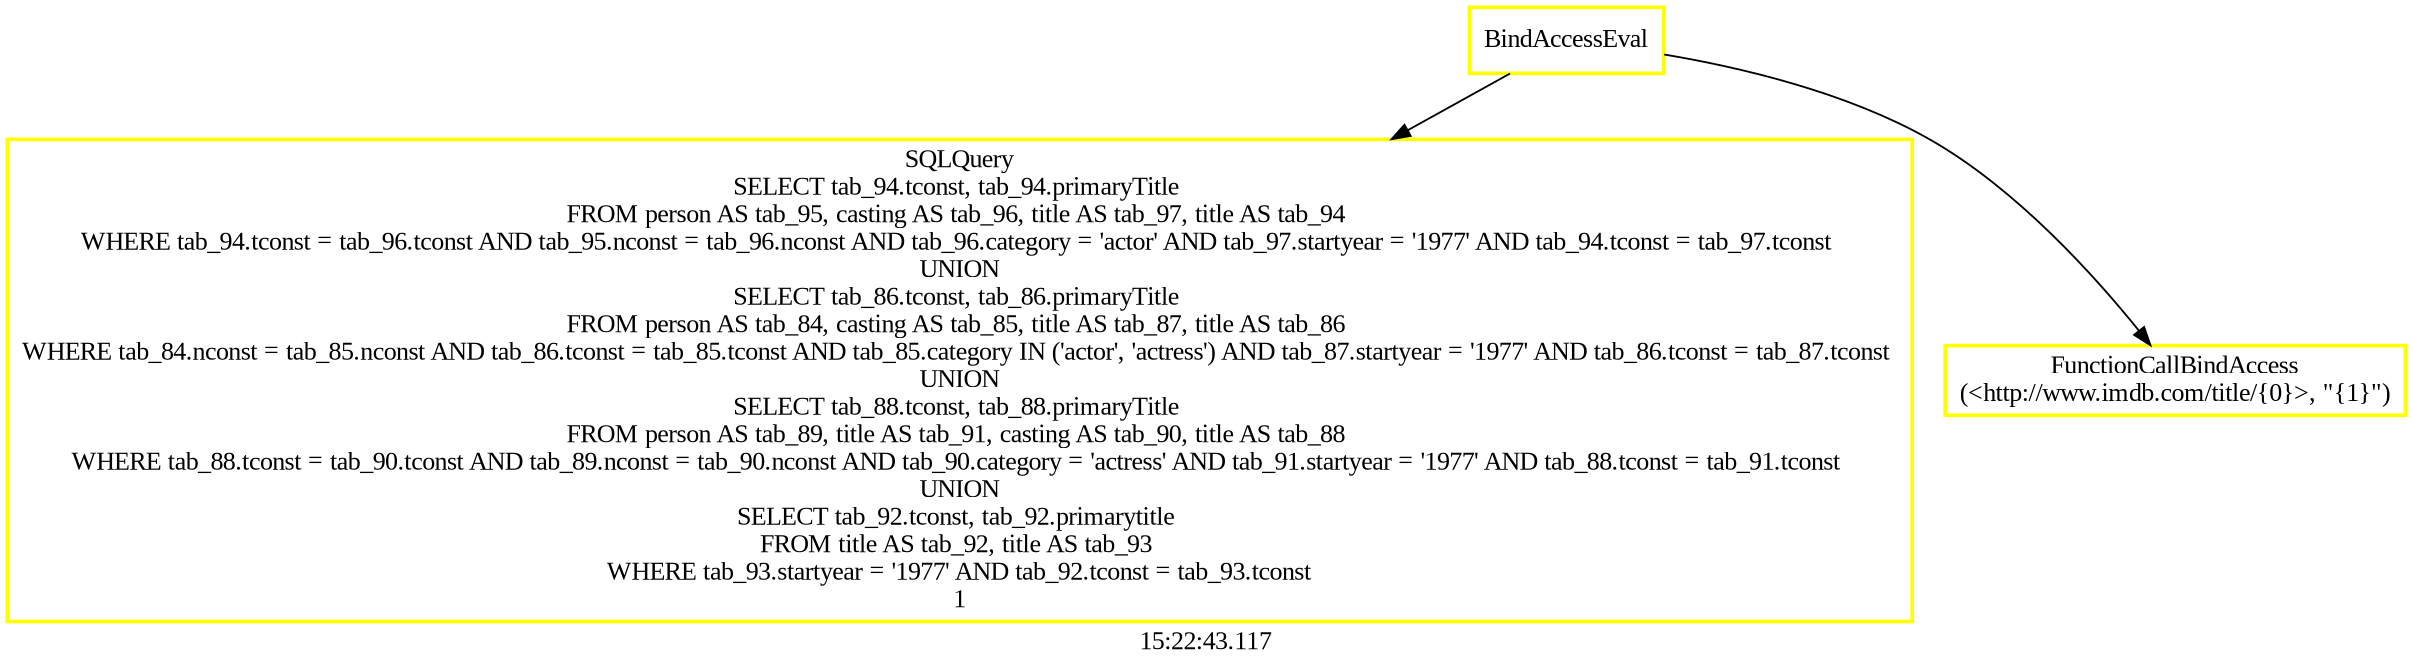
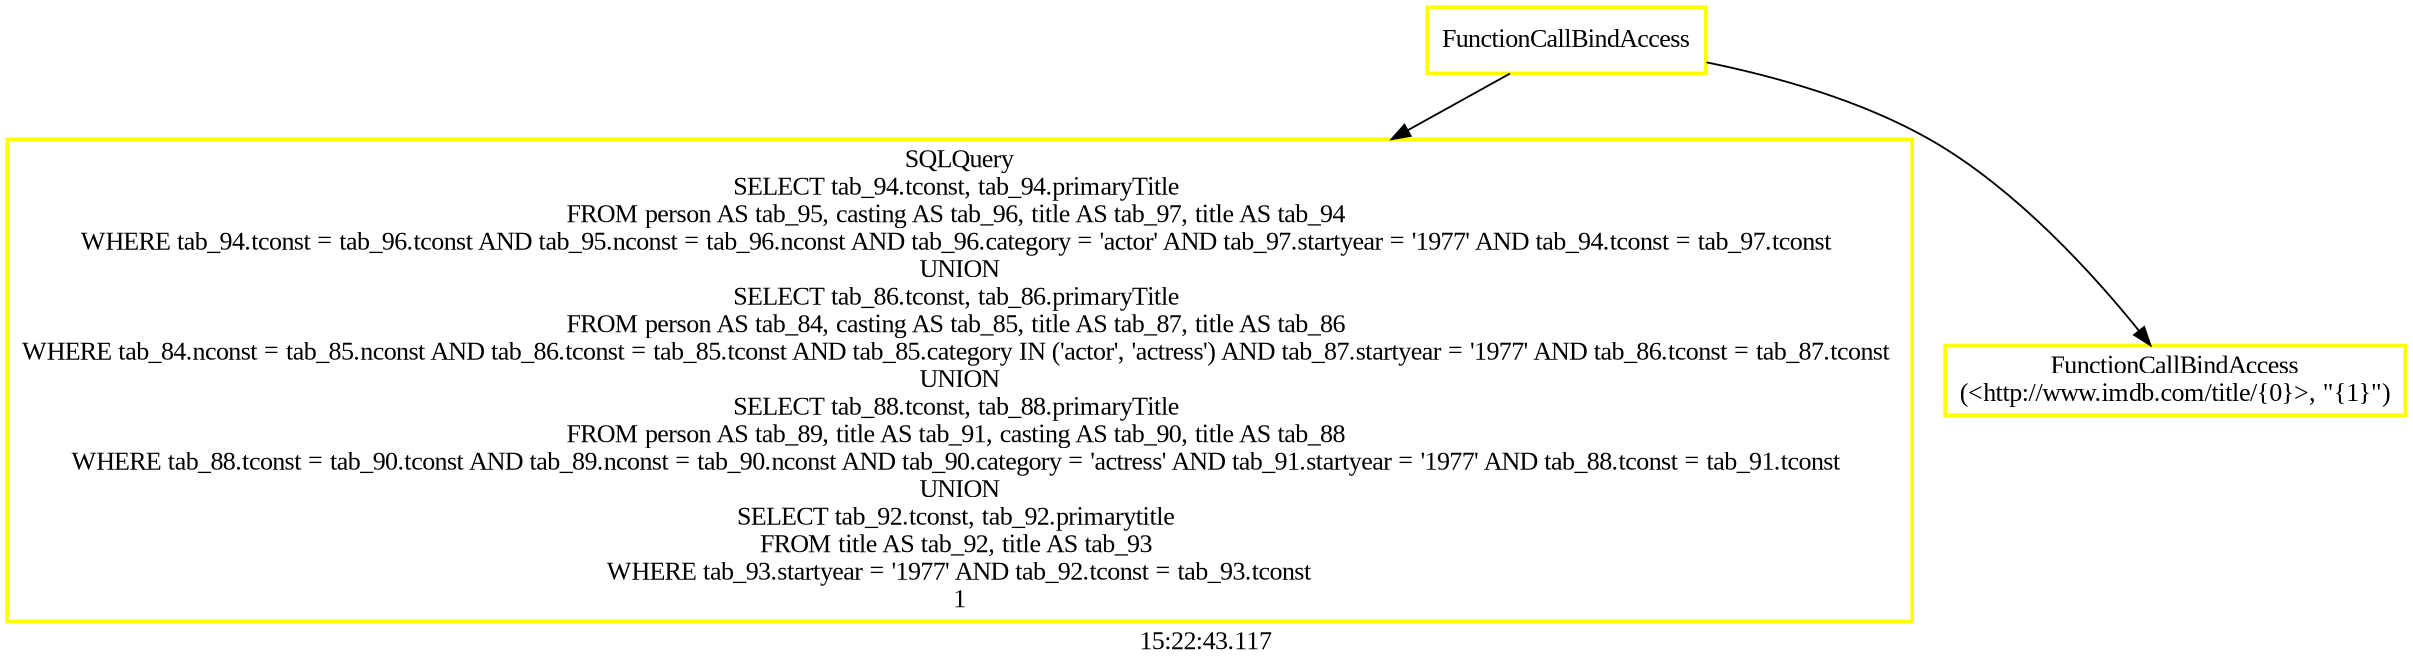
  digraph {
    label="15:22:43.117"
    fontname="Liberation Serif"
    node [color=yellow fontcolor=black shape=rectangle style=bold fontname="Liberation Serif"]
    edge [color=black fontname="Liberation Serif"]
-   n1 [label=BindAccessEval]
+   n1 [label=FunctionCallBindAccess]
    n2 [label="SQLQuery\nSELECT tab_94.tconst, tab_94.primaryTitle \nFROM person AS tab_95, casting AS tab_96, title AS tab_97, title AS tab_94 \nWHERE tab_94.tconst = tab_96.tconst AND tab_95.nconst = tab_96.nconst AND tab_96.category = 'actor' AND tab_97.startyear = '1977' AND tab_94.tconst = tab_97.tconst \nUNION\nSELECT tab_86.tconst, tab_86.primaryTitle \nFROM person AS tab_84, casting AS tab_85, title AS tab_87, title AS tab_86 \nWHERE tab_84.nconst = tab_85.nconst AND tab_86.tconst = tab_85.tconst AND tab_85.category IN ('actor', 'actress') AND tab_87.startyear = '1977' AND tab_86.tconst = tab_87.tconst \nUNION\nSELECT tab_88.tconst, tab_88.primaryTitle \nFROM person AS tab_89, title AS tab_91, casting AS tab_90, title AS tab_88 \nWHERE tab_88.tconst = tab_90.tconst AND tab_89.nconst = tab_90.nconst AND tab_90.category = 'actress' AND tab_91.startyear = '1977' AND tab_88.tconst = tab_91.tconst \nUNION\nSELECT tab_92.tconst, tab_92.primarytitle \nFROM title AS tab_92, title AS tab_93 \nWHERE tab_93.startyear = '1977' AND tab_92.tconst = tab_93.tconst\n1"]
    n3 [label="FunctionCallBindAccess\n(<http://www.imdb.com/title/{0}>, \"{1}\")"]
    n1 -> n2
    n1 -> n3
  }
